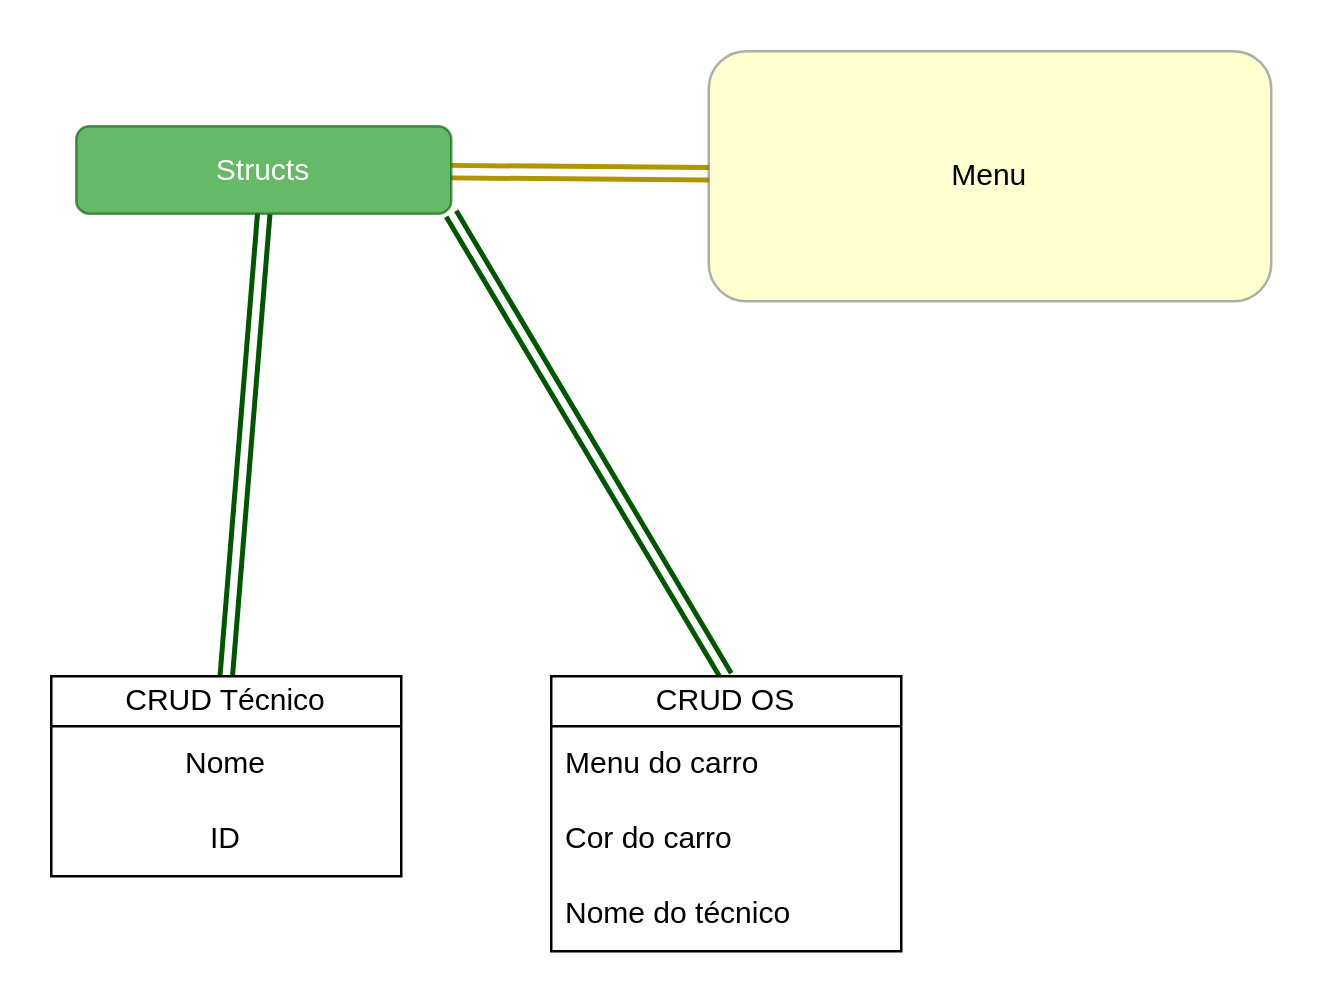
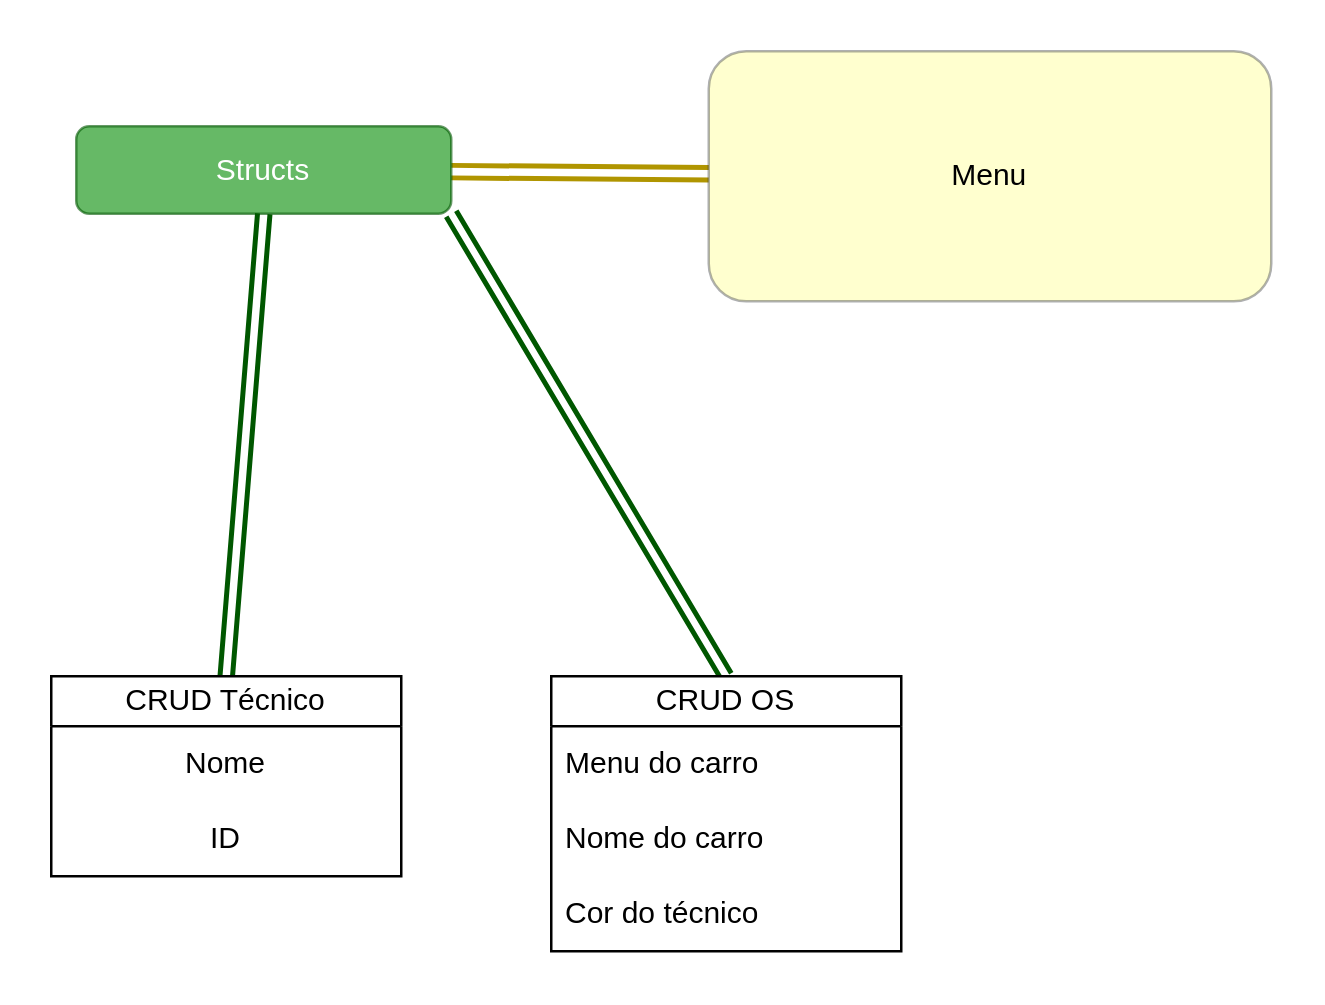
  <mxCell id="0" />
  <mxCell id="1" parent="0" />
  <mxCell id="2" style="edgeStyle=none;html=1;fillColor=#e3c800;strokeColor=#B09500;shape=link;strokeWidth=2;" edge="1" parent="1" source="3" target="6"><mxGeometry relative="1" as="geometry" /></mxCell>
  <mxCell id="3" value="Menu" style="rounded=1;whiteSpace=wrap;html=1;fillColor=#ffff88;strokeColor=#36393d;opacity=40;" vertex="1" parent="1"><mxGeometry x="283" y="20" width="225" height="100" as="geometry" /></mxCell>
  <mxCell id="4" style="edgeStyle=none;shape=link;html=1;exitX=0.5;exitY=1;exitDx=0;exitDy=0;entryX=0.5;entryY=0;entryDx=0;entryDy=0;strokeWidth=2;fillColor=#008a00;strokeColor=#005700;" edge="1" parent="1" source="6"><mxGeometry relative="1" as="geometry"><mxPoint x="90" y="270" as="targetPoint" /></mxGeometry></mxCell>
  <mxCell id="5" style="edgeStyle=none;shape=link;html=1;exitX=1;exitY=1;exitDx=0;exitDy=0;strokeWidth=2;fillColor=#008a00;strokeColor=#005700;entryX=0.5;entryY=0;entryDx=0;entryDy=0;width=3.684;" edge="1" parent="1" source="6" target="10"><mxGeometry relative="1" as="geometry"><mxPoint x="293.158" y="270" as="targetPoint" /></mxGeometry></mxCell>
  <mxCell id="6" value="Structs" style="rounded=1;whiteSpace=wrap;html=1;fillColor=#008a00;fontColor=#ffffff;strokeColor=#005700;opacity=60;glass=0;shadow=0;gradientColor=none;" vertex="1" parent="1"><mxGeometry x="30" y="50" width="150" height="35" as="geometry" /></mxCell>
  <mxCell id="7" value="CRUD Técnico" style="swimlane;fontStyle=0;childLayout=stackLayout;horizontal=1;startSize=20;horizontalStack=0;resizeParent=1;resizeParentMax=0;resizeLast=0;collapsible=1;marginBottom=0;whiteSpace=wrap;html=1;" vertex="1" parent="1"><mxGeometry x="20" y="270" width="140" height="80" as="geometry" /></mxCell>
  <mxCell id="8" value="Nome" style="text;strokeColor=none;align=center;fillColor=none;html=1;verticalAlign=middle;whiteSpace=wrap;rounded=0;" vertex="1" parent="7"><mxGeometry y="20" width="140" height="30" as="geometry" /></mxCell>
  <mxCell id="9" value="ID" style="text;strokeColor=none;align=center;fillColor=none;html=1;verticalAlign=middle;whiteSpace=wrap;rounded=0;" vertex="1" parent="7"><mxGeometry y="50" width="140" height="30" as="geometry" /></mxCell>
  <mxCell id="10" value="CRUD OS" style="swimlane;fontStyle=0;childLayout=stackLayout;horizontal=1;startSize=20;horizontalStack=0;resizeParent=1;resizeParentMax=0;resizeLast=0;collapsible=1;marginBottom=0;whiteSpace=wrap;html=1;" vertex="1" parent="1"><mxGeometry x="220" y="270" width="140" height="110" as="geometry" /></mxCell>
  <mxCell id="11" value="Menu do carro" style="text;strokeColor=none;fillColor=none;align=left;verticalAlign=middle;spacingLeft=4;spacingRight=4;overflow=hidden;points=[[0,0.5],[1,0.5]];portConstraint=eastwest;rotatable=0;whiteSpace=wrap;html=1;" vertex="1" parent="10"><mxGeometry y="20" width="140" height="30" as="geometry" /></mxCell>
- <mxCell id="12" value="Cor do carro" style="text;strokeColor=none;fillColor=none;align=left;verticalAlign=middle;spacingLeft=4;spacingRight=4;overflow=hidden;points=[[0,0.5],[1,0.5]];portConstraint=eastwest;rotatable=0;whiteSpace=wrap;html=1;" vertex="1" parent="10"><mxGeometry y="50" width="140" height="30" as="geometry" /></mxCell>
- <mxCell id="13" value="Nome do técnico" style="text;strokeColor=none;fillColor=none;align=left;verticalAlign=middle;spacingLeft=4;spacingRight=4;overflow=hidden;points=[[0,0.5],[1,0.5]];portConstraint=eastwest;rotatable=0;whiteSpace=wrap;html=1;" vertex="1" parent="10"><mxGeometry y="80" width="140" height="30" as="geometry" /></mxCell>
+ <mxCell id="12" value="Nome do carro" style="text;strokeColor=none;fillColor=none;align=left;verticalAlign=middle;spacingLeft=4;spacingRight=4;overflow=hidden;points=[[0,0.5],[1,0.5]];portConstraint=eastwest;rotatable=0;whiteSpace=wrap;html=1;" vertex="1" parent="10"><mxGeometry y="50" width="140" height="30" as="geometry" /></mxCell>
+ <mxCell id="13" value="Cor do técnico" style="text;strokeColor=none;fillColor=none;align=left;verticalAlign=middle;spacingLeft=4;spacingRight=4;overflow=hidden;points=[[0,0.5],[1,0.5]];portConstraint=eastwest;rotatable=0;whiteSpace=wrap;html=1;" vertex="1" parent="10"><mxGeometry y="80" width="140" height="30" as="geometry" /></mxCell>
